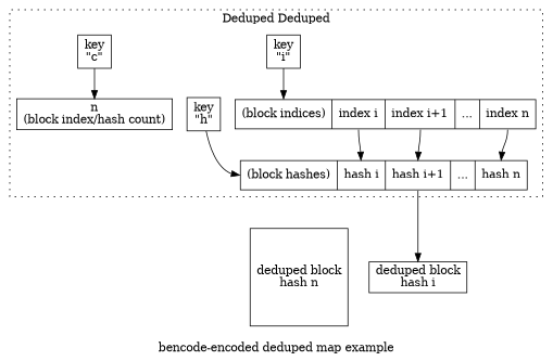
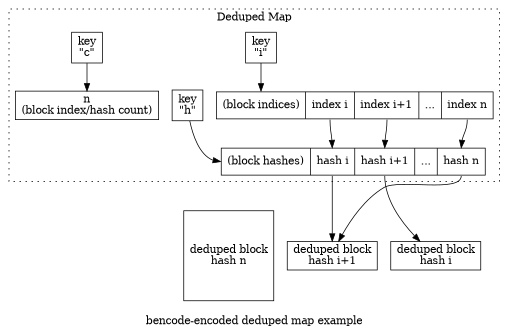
  digraph {
    label="bencode-encoded deduped map example"
    rankdir=TB
    node [shape=square]
    n1 [label="key\n\"h\""]
    n2 [label="<t> (block hashes) | <1> hash i | <2> hash i+1 | ... | <3> hash n" shape=record]
    n3 [label="key\n\"i\""]
    n4 [label="<t> (block indices) | <1> index i | <2> index i+1 | ... | <3> index n" shape=record]
    n5 [label="key\n\"c\""]
    n6 [label="n\n(block index/hash count)" shape=rectangle]
    n7 [label="deduped block\nhash i" shape=rectangle]
+   n8 [label="deduped block\nhash i+1" shape=rectangle]
    n9 [label="deduped block\nhash n"]
    subgraph cluster_1 {
-     label="Deduped Deduped"
+     label="Deduped Map"
      style=dotted
      n1
      n2
      n3
      n4
      n5
      n6
    }
    subgraph cluster_2 {
      style=invis
      n7
+     n8
      n9
    }
    n1 -> n2 [headport=t]
    n2 -> n7 [tailport=2]
+   n2 -> n8 [tailport=1]
+   n2 -> n8 [tailport=3]
    n3 -> n4 [headport=t]
    n4 -> n2 [headport=1 tailport=1]
    n4 -> n2 [headport=2 tailport=2]
    n4 -> n2 [headport=3 tailport=3]
    n5 -> n6
  }
